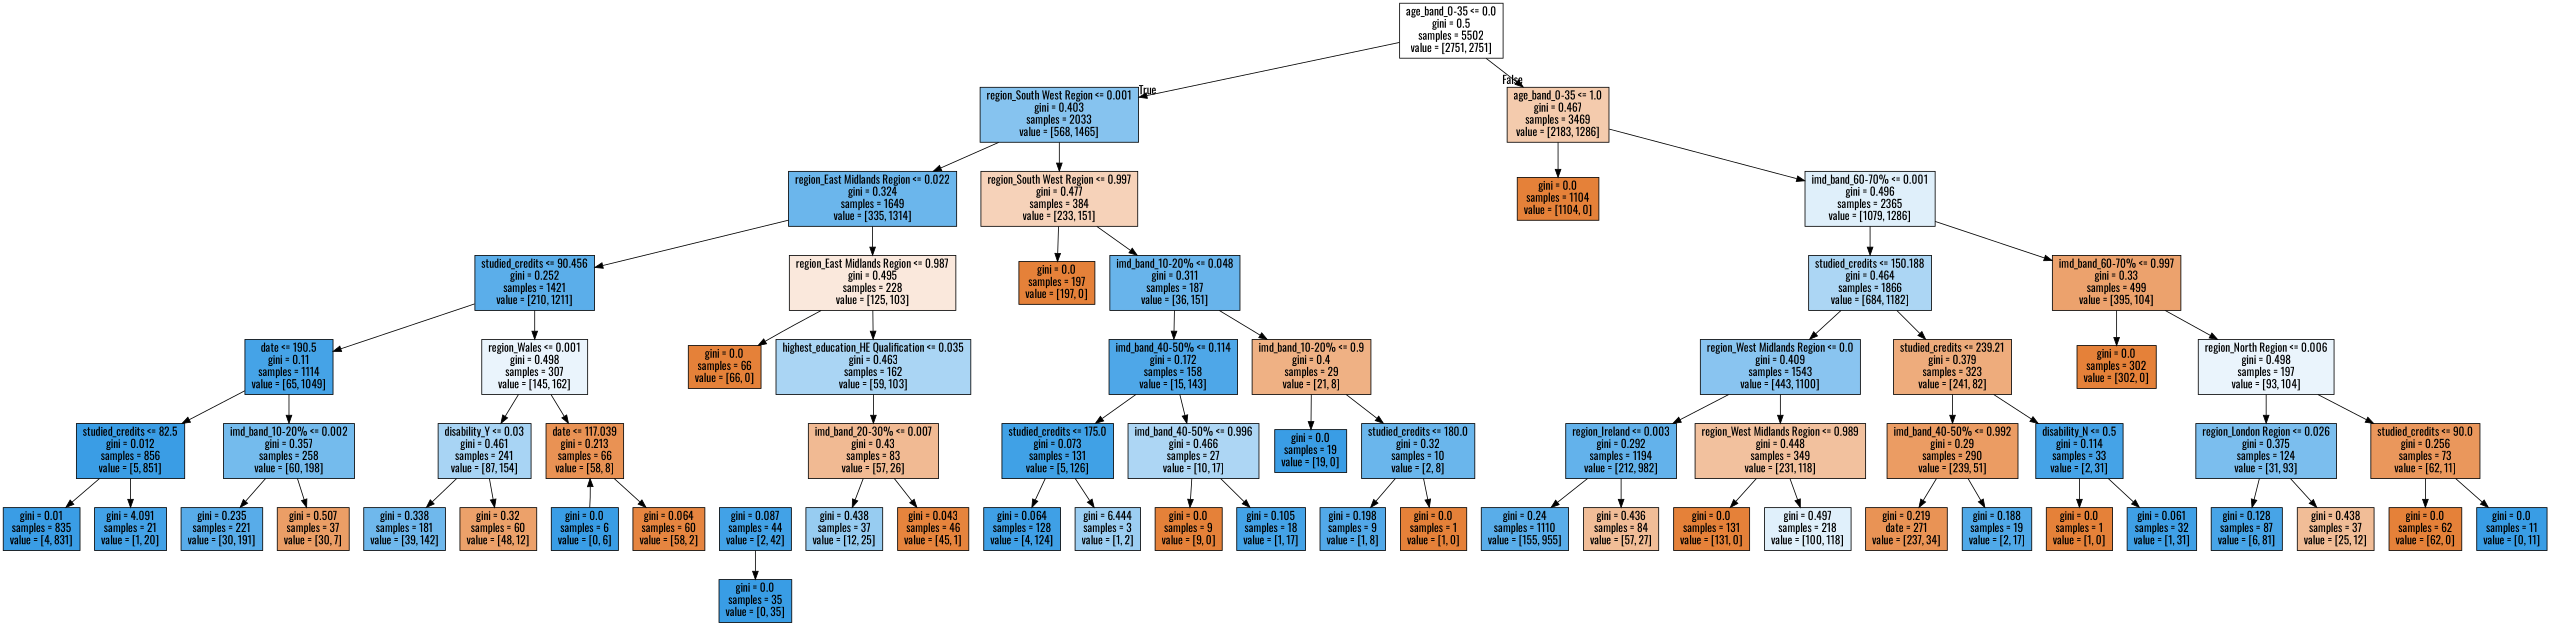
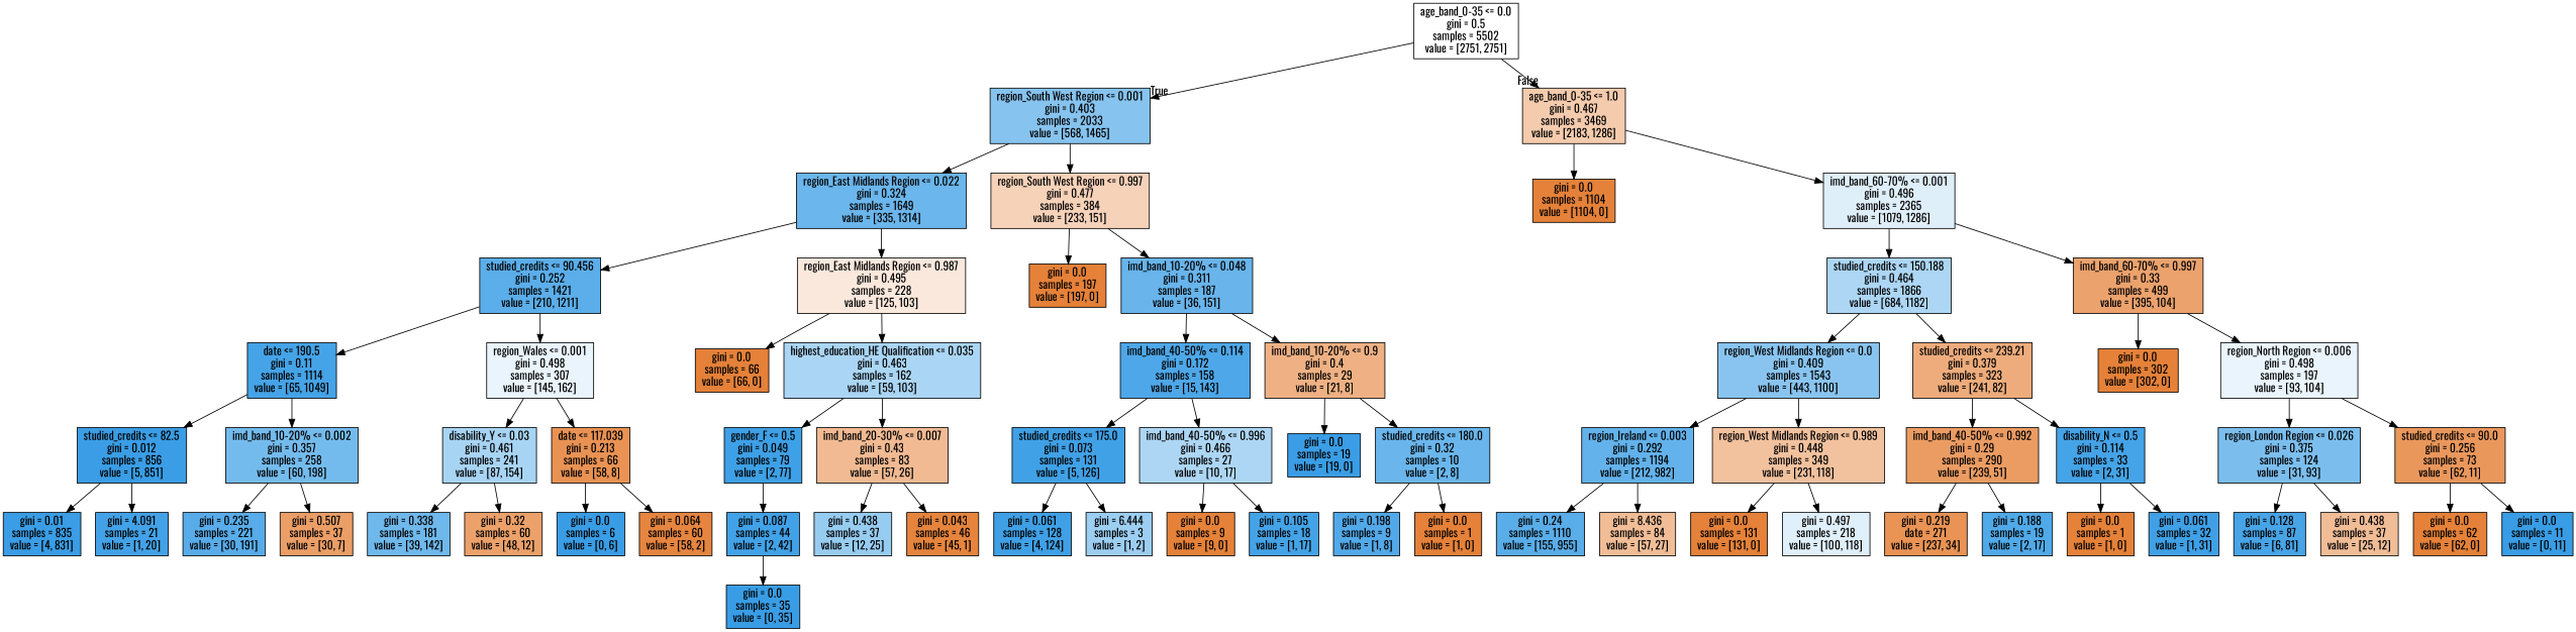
  digraph {
    fontname=Oswald
    node [color=black fillcolor="#e58139ff" fontname=Oswald shape=box style=filled]
    edge [fontname=Oswald]
    n1 [fillcolor="#e5813900" label="age_band_0-35 <= 0.0\ngini = 0.5\nsamples = 5502\nvalue = [2751, 2751]"]
    n2 [fillcolor="#399de59c" label="region_South West Region <= 0.001\ngini = 0.403\nsamples = 2033\nvalue = [568, 1465]"]
    n3 [fillcolor="#e5813969" label="age_band_0-35 <= 1.0\ngini = 0.467\nsamples = 3469\nvalue = [2183, 1286]"]
    n4 [fillcolor="#399de5be" label="region_East Midlands Region <= 0.022\ngini = 0.324\nsamples = 1649\nvalue = [335, 1314]"]
    n5 [fillcolor="#e581395a" label="region_South West Region <= 0.997\ngini = 0.477\nsamples = 384\nvalue = [233, 151]"]
    n6 [label="gini = 0.0\nsamples = 1104\nvalue = [1104, 0]"]
    n7 [fillcolor="#399de529" label="imd_band_60-70% <= 0.001\ngini = 0.496\nsamples = 2365\nvalue = [1079, 1286]"]
    n8 [fillcolor="#399de5d3" label="studied_credits <= 90.456\ngini = 0.252\nsamples = 1421\nvalue = [210, 1211]"]
    n9 [fillcolor="#e581392d" label="region_East Midlands Region <= 0.987\ngini = 0.495\nsamples = 228\nvalue = [125, 103]"]
    n10 [label="gini = 0.0\nsamples = 197\nvalue = [197, 0]"]
    n11 [fillcolor="#399de5c2" label="imd_band_10-20% <= 0.048\ngini = 0.311\nsamples = 187\nvalue = [36, 151]"]
    n12 [fillcolor="#399de5ef" label="date <= 190.5\ngini = 0.11\nsamples = 1114\nvalue = [65, 1049]"]
    n13 [fillcolor="#399de51b" label="region_Wales <= 0.001\ngini = 0.498\nsamples = 307\nvalue = [145, 162]"]
    n14 [label="gini = 0.0\nsamples = 66\nvalue = [66, 0]"]
    n15 [fillcolor="#399de56d" label="highest_education_HE Qualification <= 0.035\ngini = 0.463\nsamples = 162\nvalue = [59, 103]"]
    n16 [fillcolor="#399de5fe" label="studied_credits <= 82.5\ngini = 0.012\nsamples = 856\nvalue = [5, 851]"]
    n17 [fillcolor="#399de5b2" label="imd_band_10-20% <= 0.002\ngini = 0.357\nsamples = 258\nvalue = [60, 198]"]
    n18 [fillcolor="#399de56f" label="disability_Y <= 0.03\ngini = 0.461\nsamples = 241\nvalue = [87, 154]"]
    n19 [fillcolor="#e58139dc" label="date <= 117.039\ngini = 0.213\nsamples = 66\nvalue = [58, 8]"]
    n20 [fillcolor="#399de5fe" label="gini = 0.01\nsamples = 835\nvalue = [4, 831]"]
    n21 [fillcolor="#399de5f2" label="gini = 4.091\nsamples = 21\nvalue = [1, 20]"]
    n22 [fillcolor="#399de5d7" label="gini = 0.235\nsamples = 221\nvalue = [30, 191]"]
    n23 [fillcolor="#e58139c4" label="gini = 0.507\nsamples = 37\nvalue = [30, 7]"]
    n24 [fillcolor="#399de5b9" label="gini = 0.338\nsamples = 181\nvalue = [39, 142]"]
    n25 [fillcolor="#e58139bf" label="gini = 0.32\nsamples = 60\nvalue = [48, 12]"]
    n26 [fillcolor="#399de5ff" label="gini = 0.0\nsamples = 6\nvalue = [0, 6]"]
    n27 [fillcolor="#e58139f6" label="gini = 0.064\nsamples = 60\nvalue = [58, 2]"]
+   n28 [fillcolor="#399de5f8" label="gender_F <= 0.5\ngini = 0.049\nsamples = 79\nvalue = [2, 77]"]
    n29 [fillcolor="#e581398b" label="imd_band_20-30% <= 0.007\ngini = 0.43\nsamples = 83\nvalue = [57, 26]"]
    n30 [fillcolor="#399de5f3" label="gini = 0.087\nsamples = 44\nvalue = [2, 42]"]
    n31 [fillcolor="#399de585" label="gini = 0.438\nsamples = 37\nvalue = [12, 25]"]
    n32 [fillcolor="#e58139f9" label="gini = 0.043\nsamples = 46\nvalue = [45, 1]"]
    n33 [fillcolor="#399de5ff" label="gini = 0.0\nsamples = 35\nvalue = [0, 35]"]
    n34 [fillcolor="#399de5e4" label="imd_band_40-50% <= 0.114\ngini = 0.172\nsamples = 158\nvalue = [15, 143]"]
    n35 [fillcolor="#e581399e" label="imd_band_10-20% <= 0.9\ngini = 0.4\nsamples = 29\nvalue = [21, 8]"]
    n36 [fillcolor="#399de5f5" label="studied_credits <= 175.0\ngini = 0.073\nsamples = 131\nvalue = [5, 126]"]
    n37 [fillcolor="#399de569" label="imd_band_40-50% <= 0.996\ngini = 0.466\nsamples = 27\nvalue = [10, 17]"]
    n38 [fillcolor="#399de5fe" label="gini = 0.0\nsamples = 19\nvalue = [19, 0]"]
    n39 [fillcolor="#399de5bf" label="studied_credits <= 180.0\ngini = 0.32\nsamples = 10\nvalue = [2, 8]"]
-   n40 [fillcolor="#399de5f7" label="gini = 0.064\nsamples = 128\nvalue = [4, 124]"]
+   n40 [fillcolor="#399de5f7" label="gini = 0.061\nsamples = 128\nvalue = [4, 124]"]
    n41 [fillcolor="#399de57f" label="gini = 6.444\nsamples = 3\nvalue = [1, 2]"]
    n42 [label="gini = 0.0\nsamples = 9\nvalue = [9, 0]"]
    n43 [fillcolor="#399de5f0" label="gini = 0.105\nsamples = 18\nvalue = [1, 17]"]
    n44 [fillcolor="#399de5df" label="gini = 0.198\nsamples = 9\nvalue = [1, 8]"]
    n45 [label="gini = 0.0\nsamples = 1\nvalue = [1, 0]"]
    n46 [fillcolor="#399de56b" label="studied_credits <= 150.188\ngini = 0.464\nsamples = 1866\nvalue = [684, 1182]"]
    n47 [fillcolor="#e58139bc" label="imd_band_60-70% <= 0.997\ngini = 0.33\nsamples = 499\nvalue = [395, 104]"]
    n48 [fillcolor="#399de598" label="region_West Midlands Region <= 0.0\ngini = 0.409\nsamples = 1543\nvalue = [443, 1100]"]
    n49 [fillcolor="#e58139a8" label="studied_credits <= 239.21\ngini = 0.379\nsamples = 323\nvalue = [241, 82]"]
    n50 [label="gini = 0.0\nsamples = 302\nvalue = [302, 0]"]
    n51 [fillcolor="#399de51b" label="region_North Region <= 0.006\ngini = 0.498\nsamples = 197\nvalue = [93, 104]"]
    n52 [fillcolor="#399de5c8" label="region_Ireland <= 0.003\ngini = 0.292\nsamples = 1194\nvalue = [212, 982]"]
    n53 [fillcolor="#e581397d" label="region_West Midlands Region <= 0.989\ngini = 0.448\nsamples = 349\nvalue = [231, 118]"]
    n54 [fillcolor="#e58139c9" label="imd_band_40-50% <= 0.992\ngini = 0.29\nsamples = 290\nvalue = [239, 51]"]
    n55 [fillcolor="#399de5ef" label="disability_N <= 0.5\ngini = 0.114\nsamples = 33\nvalue = [2, 31]"]
    n56 [fillcolor="#399de5d6" label="gini = 0.24\nsamples = 1110\nvalue = [155, 955]"]
-   n57 [fillcolor="#e5813986" label="gini = 0.436\nsamples = 84\nvalue = [57, 27]"]
+   n57 [fillcolor="#e5813986" label="gini = 8.436\nsamples = 84\nvalue = [57, 27]"]
    n58 [label="gini = 0.0\nsamples = 131\nvalue = [131, 0]"]
    n59 [fillcolor="#399de527" label="gini = 0.497\nsamples = 218\nvalue = [100, 118]"]
    n60 [fillcolor="#e58139da" label="gini = 0.219\ndate = 271\nvalue = [237, 34]"]
    n61 [fillcolor="#399de5e1" label="gini = 0.188\nsamples = 19\nvalue = [2, 17]"]
    n62 [label="gini = 0.0\nsamples = 1\nvalue = [1, 0]"]
    n63 [fillcolor="#399de5f7" label="gini = 0.061\nsamples = 32\nvalue = [1, 31]"]
    n64 [fillcolor="#399de5aa" label="region_London Region <= 0.026\ngini = 0.375\nsamples = 124\nvalue = [31, 93]"]
    n65 [fillcolor="#e58139d2" label="studied_credits <= 90.0\ngini = 0.256\nsamples = 73\nvalue = [62, 11]"]
    n66 [fillcolor="#399de5ec" label="gini = 0.128\nsamples = 87\nvalue = [6, 81]"]
    n67 [fillcolor="#e5813985" label="gini = 0.438\nsamples = 37\nvalue = [25, 12]"]
    n68 [label="gini = 0.0\nsamples = 62\nvalue = [62, 0]"]
    n69 [fillcolor="#399de5ff" label="gini = 0.0\nsamples = 11\nvalue = [0, 11]"]
    n1 -> n2 [headlabel=True labelangle=45 labeldistance=2.5]
    n1 -> n3 [headlabel=False labelangle=-45 labeldistance=2.5]
    n2 -> n4
    n2 -> n5
    n3 -> n6
    n3 -> n7
    n4 -> n8
    n4 -> n9
    n5 -> n10
    n5 -> n11
    n7 -> n46
    n7 -> n47
    n8 -> n12
    n8 -> n13
    n9 -> n14
    n9 -> n15
    n11 -> n34
    n11 -> n35
    n12 -> n16
    n12 -> n17
    n13 -> n18
    n13 -> n19
+   n15 -> n28
    n15 -> n29
    n16 -> n20
    n16 -> n21
    n17 -> n22
    n17 -> n23
    n18 -> n24
    n18 -> n25
-   n26 -> n19
+   n19 -> n26
    n19 -> n27
+   n28 -> n30
    n29 -> n31
    n29 -> n32
    n30 -> n33
    n34 -> n36
    n34 -> n37
    n35 -> n38
    n35 -> n39
    n36 -> n40
    n36 -> n41
    n37 -> n42
    n37 -> n43
    n39 -> n44
    n39 -> n45
    n46 -> n48
    n46 -> n49
    n47 -> n50
    n47 -> n51
    n48 -> n52
    n48 -> n53
    n49 -> n54
    n49 -> n55
    n51 -> n64
    n51 -> n65
    n52 -> n56
    n52 -> n57
    n53 -> n58
    n53 -> n59
    n54 -> n60
    n54 -> n61
    n55 -> n62
    n55 -> n63
    n64 -> n66
    n64 -> n67
    n65 -> n68
    n65 -> n69
  }
